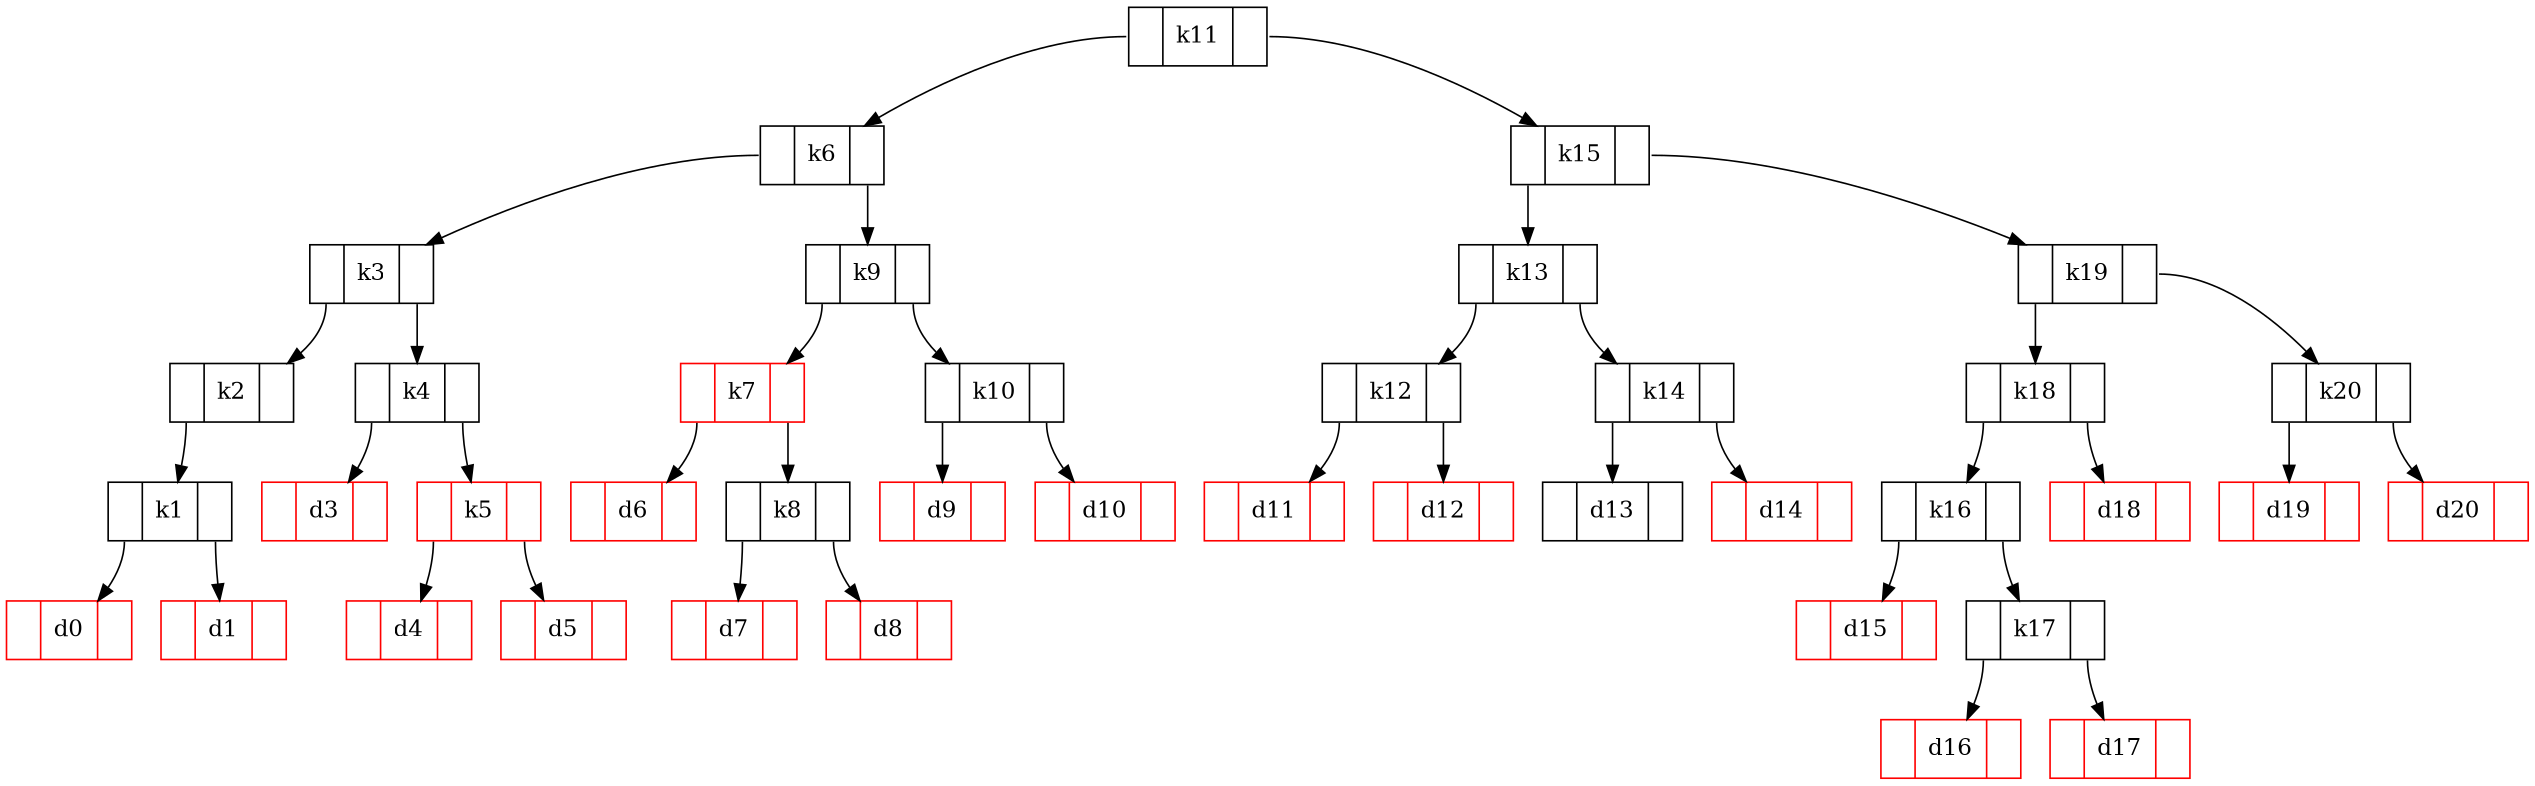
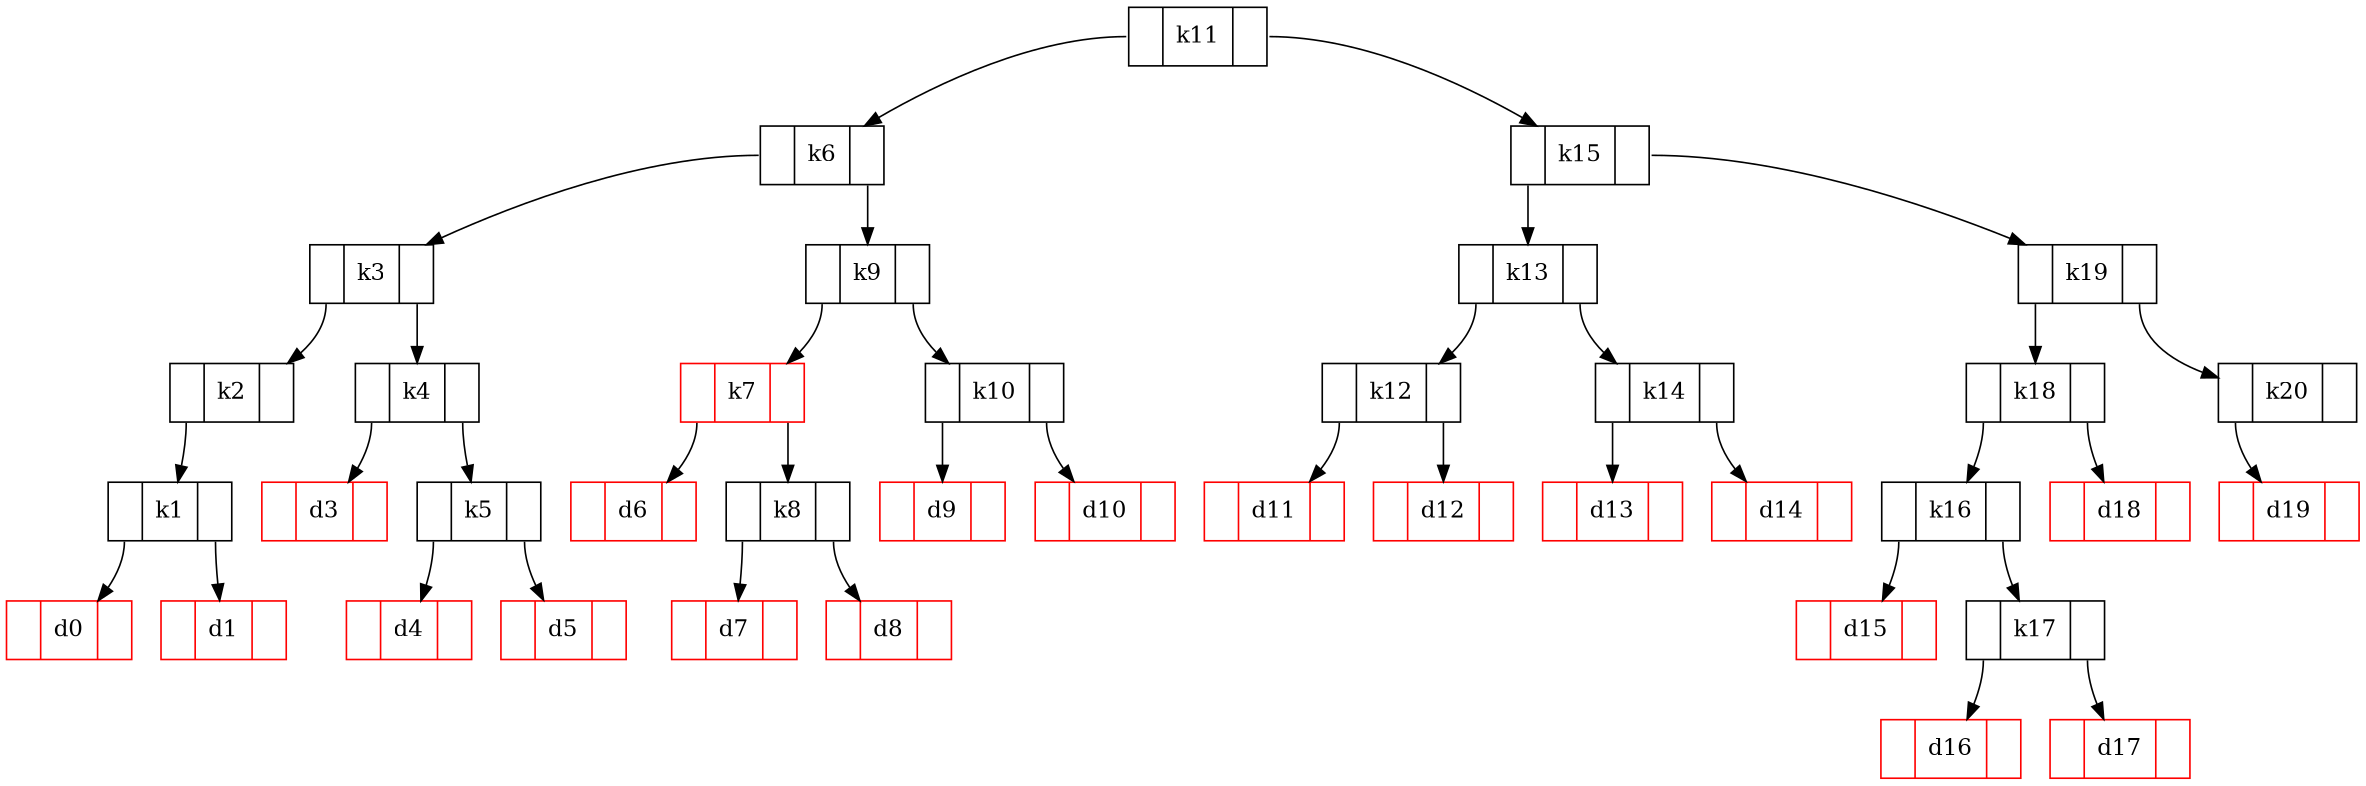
  digraph {
    node [shape=record color=Red]
    edge [tailport=0]
    n1 [label="<0>  |<1>k11|<2>  " color=""]
    n2 [label="<0>  |<1>k6|<2>  " color=""]
    n3 [label="<0>  |<1>k15|<2>  " color=""]
    n4 [label="<0>  |<1>k3|<2>  " color=""]
    n5 [label="<0>  |<1>k9|<2>  " color=""]
    n6 [label="<0>  |<1>k13|<2>  " color=""]
    n7 [label="<0>  |<1>k19|<2>  " color=""]
    n8 [label="<0>  |<1>k2|<2>  " color=""]
    n9 [label="<0>  |<1>k4|<2>  " color=""]
    n10 [label="<0>  |<1>k7|<2>  "]
    n11 [label="<0>  |<1>k10|<2>  " color=""]
    n12 [label="<0>  |<1>k1|<2>  " color=""]
    n13 [label="<0>  |<1>d3|<2>  "]
-   n14 [label="<0>  |<1>k5|<2>  "]
+   n14 [label="<0>  |<1>k5|<2>  " color=""]
    n15 [label="<0>  |<1>d0|<2>  "]
    n16 [label="<0>  |<1>d1|<2>  "]
    n17 [label="<0>  |<1>d4|<2>  "]
    n18 [label="<0>  |<1>d5|<2>  "]
    n19 [label="<0>  |<1>d6|<2>  "]
    n20 [label="<0>  |<1>k8|<2>  " color=""]
    n21 [label="<0>  |<1>d9|<2>  "]
    n22 [label="<0>  |<1>d10|<2>  "]
    n23 [label="<0>  |<1>d7|<2>  "]
    n24 [label="<0>  |<1>d8|<2>  "]
    n25 [label="<0>  |<1>k12|<2>  " color=""]
    n26 [label="<0>  |<1>k14|<2>  " color=""]
    n27 [label="<0>  |<1>k18|<2>  " color=""]
    n28 [label="<0>  |<1>k20|<2>  " color=""]
    n29 [label="<0>  |<1>d11|<2>  "]
    n30 [label="<0>  |<1>d12|<2>  "]
-   n31 [color=black label="<0>  |<1>d13|<2>  "]
+   n31 [label="<0>  |<1>d13|<2>  "]
    n32 [label="<0>  |<1>d14|<2>  "]
    n33 [label="<0>  |<1>k16|<2>  " color=""]
    n34 [label="<0>  |<1>d18|<2>  "]
    n35 [label="<0>  |<1>d19|<2>  "]
-   n36 [label="<0>  |<1>d20|<2>  "]
    n37 [label="<0>  |<1>d15|<2>  "]
    n38 [label="<0>  |<1>k17|<2>  " color=""]
    n39 [label="<0>  |<1>d16|<2>  "]
    n40 [label="<0>  |<1>d17|<2>  "]
    n1 -> n2
    n1 -> n3 [tailport=2]
    n2 -> n4
    n2 -> n5 [tailport=2]
    n3 -> n6
    n3 -> n7 [tailport=2]
    n4 -> n8
    n4 -> n9 [tailport=2]
    n5 -> n10
    n5 -> n11 [tailport=2]
    n6 -> n25
    n6 -> n26 [tailport=2]
    n7 -> n27
    n7 -> n28 [tailport=2]
    n8 -> n12
    n9 -> n13
    n9 -> n14 [tailport=2]
    n10 -> n19
    n10 -> n20 [tailport=2]
    n11 -> n21
    n11 -> n22 [tailport=2]
    n12 -> n15
    n12 -> n16 [tailport=2]
    n14 -> n17
    n14 -> n18 [tailport=2]
    n20 -> n23
    n20 -> n24 [tailport=2]
    n25 -> n29
    n25 -> n30 [tailport=2]
    n26 -> n31
    n26 -> n32 [tailport=2]
    n27 -> n33
    n27 -> n34 [tailport=2]
    n28 -> n35
-   n28 -> n36 [tailport=2]
    n33 -> n37
    n33 -> n38 [tailport=2]
    n38 -> n39
    n38 -> n40 [tailport=2]
  }
